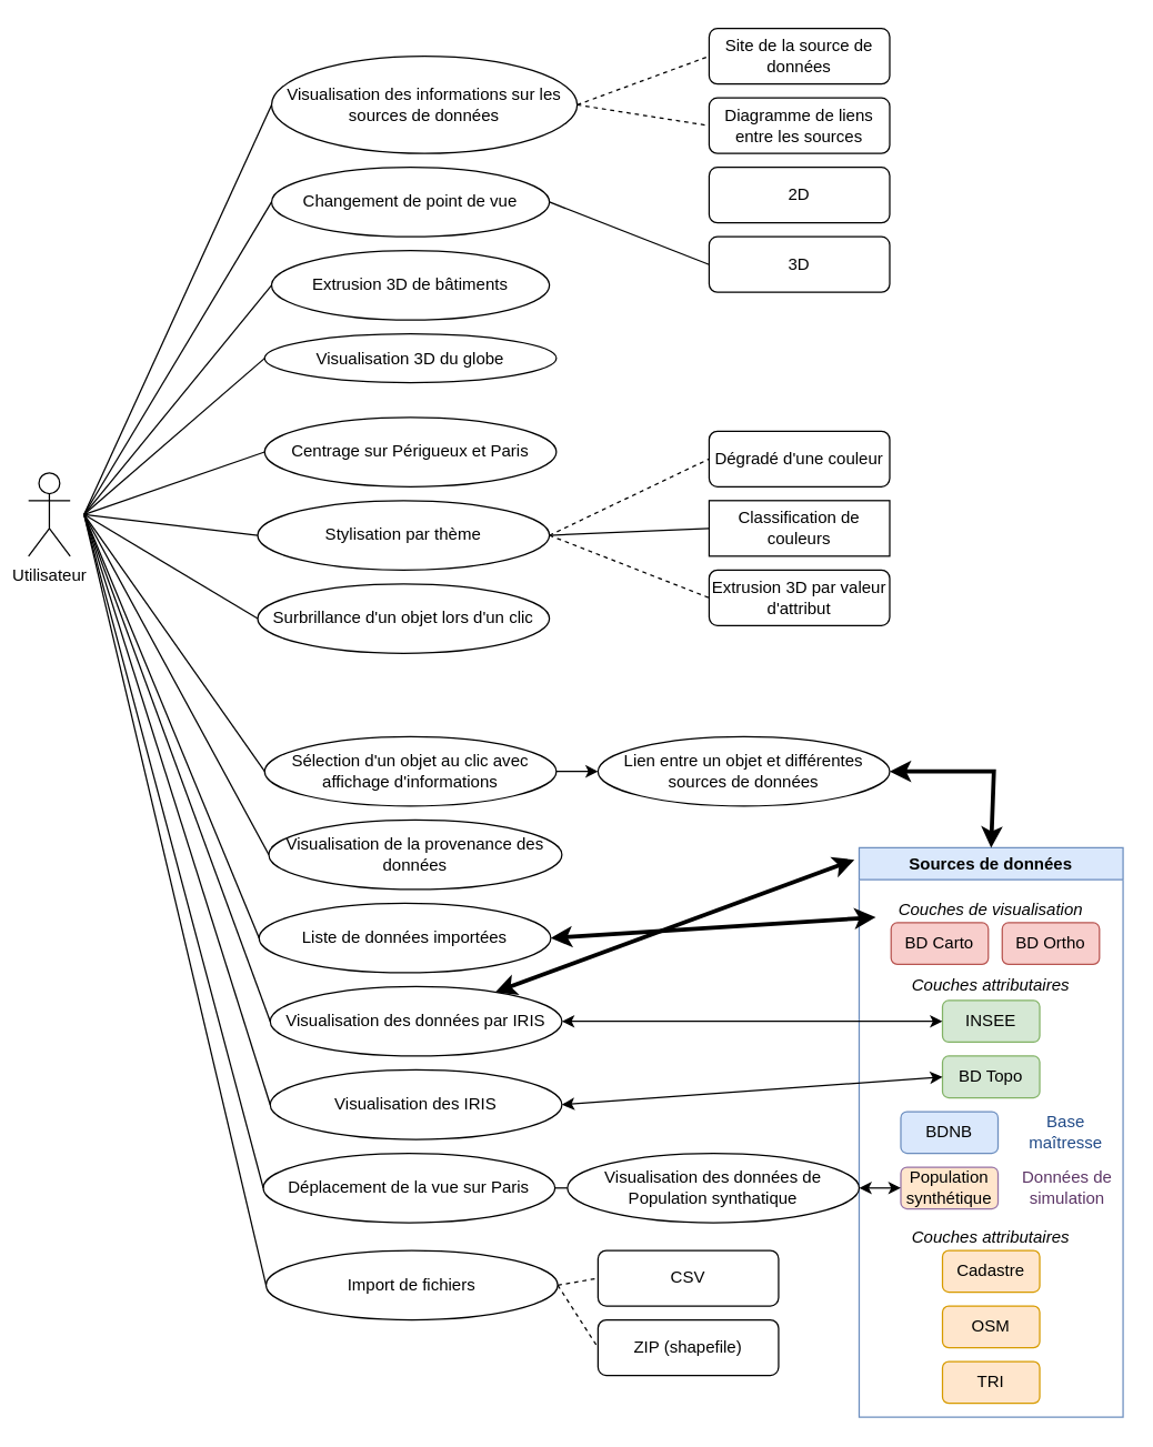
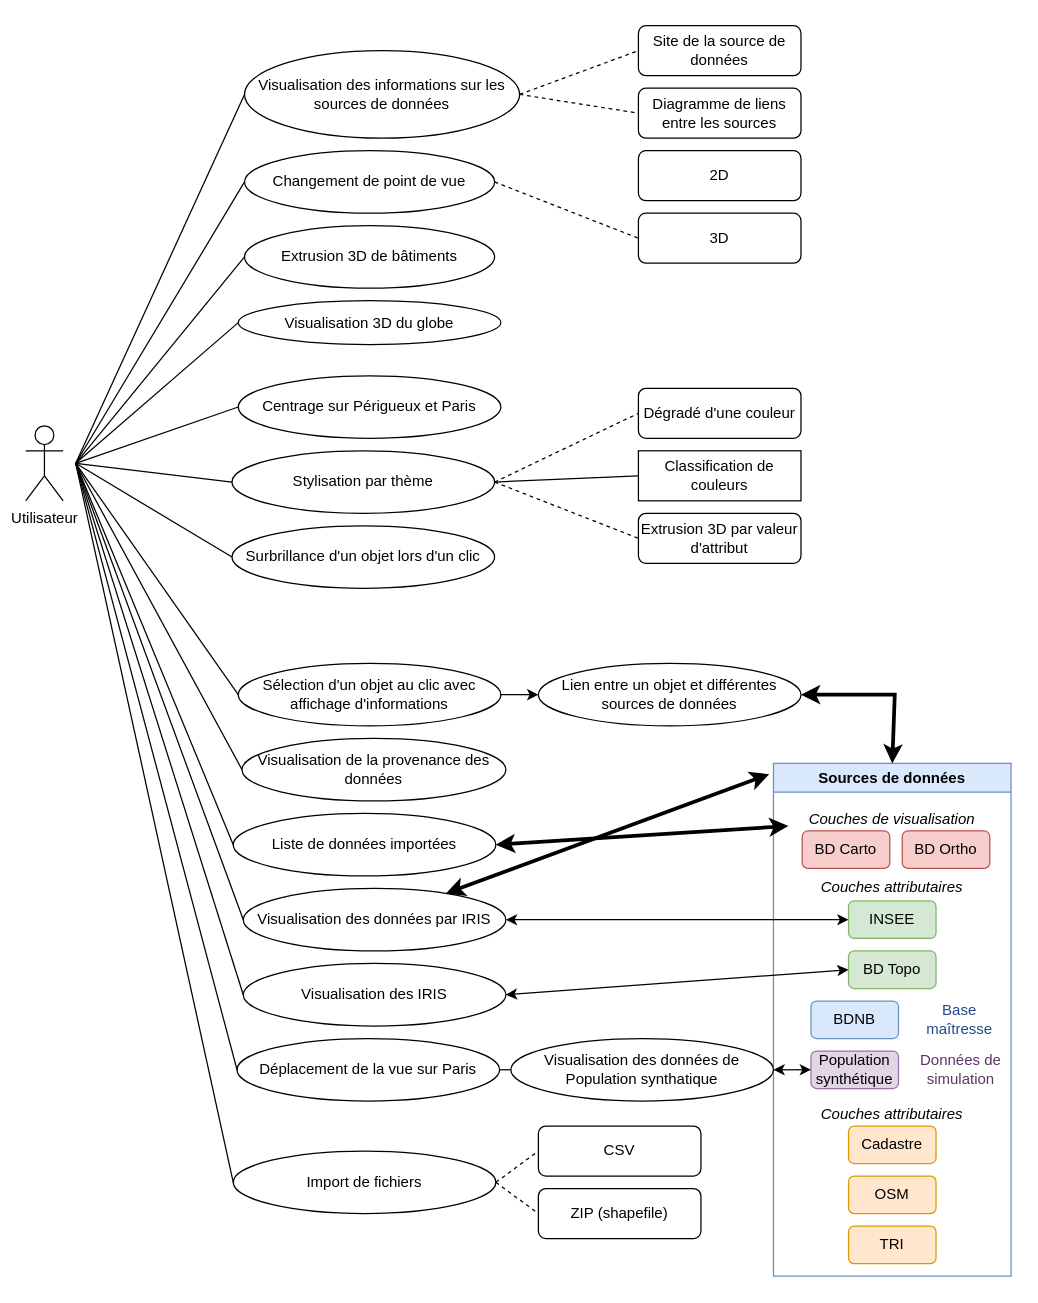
  <mxCell id="0" />
  <mxCell id="1" parent="0" />
  <mxCell id="2" value="Extrusion 3D de bâtiments" style="ellipse;whiteSpace=wrap;html=1;" parent="1" vertex="1"><mxGeometry x="195" y="180" width="200" height="50" as="geometry" /></mxCell>
  <mxCell id="3" value="Sélection d'un objet au clic avec affichage d'informations" style="ellipse;whiteSpace=wrap;html=1;" parent="1" vertex="1"><mxGeometry x="190" y="530" width="210" height="50" as="geometry" /></mxCell>
  <mxCell id="4" value="Visualisation 3D du globe" style="ellipse;whiteSpace=wrap;html=1;" parent="1" vertex="1"><mxGeometry x="190" y="240" width="210" height="35" as="geometry" /></mxCell>
  <mxCell id="5" value="Centrage sur Périgueux et Paris" style="ellipse;whiteSpace=wrap;html=1;" parent="1" vertex="1"><mxGeometry x="190" y="300" width="210" height="50" as="geometry" /></mxCell>
  <mxCell id="6" value="Liste de données importées " style="ellipse;whiteSpace=wrap;html=1;" parent="1" vertex="1"><mxGeometry x="186" y="650" width="210" height="50" as="geometry" /></mxCell>
  <mxCell id="7" value="" style="endArrow=none;html=1;rounded=0;entryX=0;entryY=0.5;entryDx=0;entryDy=0;exitX=1;exitY=0.333;exitDx=0;exitDy=0;exitPerimeter=0;" parent="1" target="2" edge="1"><mxGeometry width="50" height="50" relative="1" as="geometry"><mxPoint x="60" y="370" as="sourcePoint" /><mxPoint x="410" y="400" as="targetPoint" /></mxGeometry></mxCell>
  <mxCell id="8" value="" style="endArrow=none;html=1;rounded=0;entryX=0;entryY=0.5;entryDx=0;entryDy=0;exitX=1;exitY=0.333;exitDx=0;exitDy=0;exitPerimeter=0;" parent="1" target="3" edge="1"><mxGeometry width="50" height="50" relative="1" as="geometry"><mxPoint x="60" y="370" as="sourcePoint" /><mxPoint x="410" y="400" as="targetPoint" /></mxGeometry></mxCell>
  <mxCell id="9" value="" style="endArrow=none;html=1;rounded=0;entryX=0;entryY=0.5;entryDx=0;entryDy=0;exitX=1;exitY=0.333;exitDx=0;exitDy=0;exitPerimeter=0;" parent="1" target="4" edge="1"><mxGeometry width="50" height="50" relative="1" as="geometry"><mxPoint x="60" y="370" as="sourcePoint" /><mxPoint x="410" y="400" as="targetPoint" /></mxGeometry></mxCell>
  <mxCell id="10" value="" style="endArrow=none;html=1;rounded=0;entryX=0;entryY=0.5;entryDx=0;entryDy=0;exitX=1;exitY=0.333;exitDx=0;exitDy=0;exitPerimeter=0;" parent="1" target="5" edge="1"><mxGeometry width="50" height="50" relative="1" as="geometry"><mxPoint x="60" y="370" as="sourcePoint" /><mxPoint x="200" y="345" as="targetPoint" /></mxGeometry></mxCell>
  <mxCell id="11" value="" style="endArrow=none;html=1;rounded=0;entryX=0;entryY=0.5;entryDx=0;entryDy=0;exitX=1;exitY=0.333;exitDx=0;exitDy=0;exitPerimeter=0;" parent="1" target="6" edge="1"><mxGeometry width="50" height="50" relative="1" as="geometry"><mxPoint x="60" y="370" as="sourcePoint" /><mxPoint x="200" y="405" as="targetPoint" /></mxGeometry></mxCell>
  <mxCell id="12" value="Visualisation des données par IRIS" style="ellipse;whiteSpace=wrap;html=1;" parent="1" vertex="1"><mxGeometry x="194" y="710" width="210" height="50" as="geometry" /></mxCell>
  <mxCell id="13" value="" style="endArrow=none;html=1;rounded=0;entryX=0;entryY=0.5;entryDx=0;entryDy=0;exitX=1;exitY=0.333;exitDx=0;exitDy=0;exitPerimeter=0;" parent="1" target="12" edge="1"><mxGeometry width="50" height="50" relative="1" as="geometry"><mxPoint x="60" y="370" as="sourcePoint" /><mxPoint x="200" y="465" as="targetPoint" /></mxGeometry></mxCell>
  <mxCell id="14" value="Visualisation des IRIS" style="ellipse;whiteSpace=wrap;html=1;" parent="1" vertex="1"><mxGeometry x="194" y="770" width="210" height="50" as="geometry" /></mxCell>
  <mxCell id="15" value="Stylisation par thème " style="ellipse;whiteSpace=wrap;html=1;" parent="1" vertex="1"><mxGeometry x="185" y="360" width="210" height="50" as="geometry" /></mxCell>
  <mxCell id="16" value="Sources de données" style="swimlane;whiteSpace=wrap;html=1;fillColor=#dae8fc;strokeColor=#6c8ebf;" parent="1" vertex="1"><mxGeometry x="618" y="610" width="190" height="410" as="geometry" /></mxCell>
  <mxCell id="17" value="BDNB" style="rounded=1;whiteSpace=wrap;html=1;fillColor=#dae8fc;strokeColor=#6c8ebf;" parent="16" vertex="1"><mxGeometry x="30" y="190" width="70" height="30" as="geometry" /></mxCell>
  <mxCell id="18" value="INSEE" style="rounded=1;whiteSpace=wrap;html=1;fillColor=#d5e8d4;strokeColor=#82b366;" parent="16" vertex="1"><mxGeometry x="60" y="110" width="70" height="30" as="geometry" /></mxCell>
  <mxCell id="19" value="BD Carto" style="rounded=1;whiteSpace=wrap;html=1;fillColor=#f8cecc;strokeColor=#b85450;" parent="16" vertex="1"><mxGeometry x="23" y="54" width="70" height="30" as="geometry" /></mxCell>
  <mxCell id="20" value="BD Topo" style="rounded=1;whiteSpace=wrap;html=1;fillColor=#d5e8d4;strokeColor=#82b366;" parent="16" vertex="1"><mxGeometry x="60" y="150" width="70" height="30" as="geometry" /></mxCell>
  <mxCell id="21" value="BD Ortho" style="rounded=1;whiteSpace=wrap;html=1;fillColor=#f8cecc;strokeColor=#b85450;" parent="16" vertex="1"><mxGeometry x="103" y="54" width="70" height="30" as="geometry" /></mxCell>
  <mxCell id="22" value="Cadastre" style="rounded=1;whiteSpace=wrap;html=1;fillColor=#ffe6cc;strokeColor=#d79b00;" parent="16" vertex="1"><mxGeometry x="60" y="290" width="70" height="30" as="geometry" /></mxCell>
  <mxCell id="23" value="OSM" style="rounded=1;whiteSpace=wrap;html=1;fillColor=#ffe6cc;strokeColor=#d79b00;" parent="16" vertex="1"><mxGeometry x="60" y="330" width="70" height="30" as="geometry" /></mxCell>
  <mxCell id="24" value="TRI" style="rounded=1;whiteSpace=wrap;html=1;fillColor=#ffe6cc;strokeColor=#d79b00;" parent="16" vertex="1"><mxGeometry x="60" y="370" width="70" height="30" as="geometry" /></mxCell>
  <mxCell id="25" value="&lt;span style=&quot;background-color: rgb(255, 255, 255);&quot;&gt;Couches de visualisation&lt;/span&gt;" style="text;html=1;strokeColor=none;fillColor=none;align=center;verticalAlign=middle;whiteSpace=wrap;rounded=0;fontStyle=2" parent="16" vertex="1"><mxGeometry x="20" y="30" width="150" height="30" as="geometry" /></mxCell>
  <mxCell id="26" value="Couches attributaires" style="text;html=1;strokeColor=none;fillColor=none;align=center;verticalAlign=middle;whiteSpace=wrap;rounded=0;fontStyle=2;labelBackgroundColor=#FFFFFF;" parent="16" vertex="1"><mxGeometry x="20" y="84" width="150" height="30" as="geometry" /></mxCell>
  <mxCell id="27" value="Couches attributaires" style="text;html=1;strokeColor=none;fillColor=none;align=center;verticalAlign=middle;whiteSpace=wrap;rounded=0;fontStyle=2;labelBackgroundColor=#FFFFFF;" parent="16" vertex="1"><mxGeometry x="20" y="266" width="150" height="30" as="geometry" /></mxCell>
- <mxCell id="28" value="Population synthétique" style="rounded=1;whiteSpace=wrap;html=1;fillColor=#ffe6cc;strokeColor=#9673a6;" parent="16" vertex="1"><mxGeometry x="30" y="230" width="70" height="30" as="geometry" /></mxCell>
+ <mxCell id="28" value="Population synthétique" style="rounded=1;whiteSpace=wrap;html=1;fillColor=#e1d5e7;strokeColor=#9673a6;" parent="16" vertex="1"><mxGeometry x="30" y="230" width="70" height="30" as="geometry" /></mxCell>
  <mxCell id="29" value="Données de simulation" style="text;html=1;strokeColor=none;fillColor=none;align=center;verticalAlign=middle;whiteSpace=wrap;rounded=0;fontColor=#5c3566;labelBackgroundColor=default;" parent="16" vertex="1"><mxGeometry x="115" y="230" width="70" height="30" as="geometry" /></mxCell>
  <mxCell id="30" value="Base maîtresse" style="text;html=1;strokeColor=none;fillColor=none;align=center;verticalAlign=middle;whiteSpace=wrap;rounded=0;fontColor=#204a87;labelBackgroundColor=#FFFFFF;" parent="16" vertex="1"><mxGeometry x="114" y="190" width="70" height="30" as="geometry" /></mxCell>
  <mxCell id="31" value="" style="endArrow=classic;html=1;rounded=0;entryX=0;entryY=0.5;entryDx=0;entryDy=0;exitX=1;exitY=0.5;exitDx=0;exitDy=0;startArrow=classic;startFill=1;endFill=1;" parent="1" source="12" target="18" edge="1"><mxGeometry width="50" height="50" relative="1" as="geometry"><mxPoint x="360" y="470" as="sourcePoint" /><mxPoint x="410" y="420" as="targetPoint" /></mxGeometry></mxCell>
  <mxCell id="32" value="Dégradé d'une couleur" style="rounded=1;whiteSpace=wrap;html=1;" parent="1" vertex="1"><mxGeometry x="510" y="310" width="130" height="40" as="geometry" /></mxCell>
  <mxCell id="33" value="Classification de couleurs" style="whiteSpace=wrap;html=1;rounded=0;" parent="1" vertex="1"><mxGeometry x="510" y="360" width="130" height="40" as="geometry" /></mxCell>
  <mxCell id="34" value="" style="endArrow=none;html=1;rounded=0;entryX=0;entryY=0.5;entryDx=0;entryDy=0;exitX=1;exitY=0.5;exitDx=0;exitDy=0;dashed=1;" parent="1" source="15" target="32" edge="1"><mxGeometry width="50" height="50" relative="1" as="geometry"><mxPoint x="360" y="440" as="sourcePoint" /><mxPoint x="410" y="390" as="targetPoint" /></mxGeometry></mxCell>
  <mxCell id="35" value="" style="endArrow=none;html=1;rounded=0;entryX=0;entryY=0.5;entryDx=0;entryDy=0;exitX=1;exitY=0.5;exitDx=0;exitDy=0;dashed=0;" parent="1" source="15" target="33" edge="1"><mxGeometry width="50" height="50" relative="1" as="geometry"><mxPoint x="360" y="440" as="sourcePoint" /><mxPoint x="410" y="390" as="targetPoint" /></mxGeometry></mxCell>
  <mxCell id="36" value="Extrusion 3D par valeur d'attribut " style="rounded=1;whiteSpace=wrap;html=1;" parent="1" vertex="1"><mxGeometry x="510" y="410" width="130" height="40" as="geometry" /></mxCell>
  <mxCell id="37" value="" style="endArrow=none;html=1;rounded=0;entryX=0;entryY=0.5;entryDx=0;entryDy=0;exitX=1;exitY=0.5;exitDx=0;exitDy=0;dashed=1;" parent="1" source="15" target="36" edge="1"><mxGeometry width="50" height="50" relative="1" as="geometry"><mxPoint x="360" y="440" as="sourcePoint" /><mxPoint x="410" y="390" as="targetPoint" /></mxGeometry></mxCell>
  <mxCell id="38" value="" style="endArrow=none;html=1;rounded=0;entryX=0;entryY=0.5;entryDx=0;entryDy=0;exitX=1;exitY=0.333;exitDx=0;exitDy=0;exitPerimeter=0;" parent="1" target="15" edge="1"><mxGeometry width="50" height="50" relative="1" as="geometry"><mxPoint x="60" y="370" as="sourcePoint" /><mxPoint x="410" y="460" as="targetPoint" /></mxGeometry></mxCell>
  <mxCell id="39" value="Surbrillance d'un objet lors d'un clic" style="ellipse;whiteSpace=wrap;html=1;" parent="1" vertex="1"><mxGeometry x="185" y="420" width="210" height="50" as="geometry" /></mxCell>
  <mxCell id="40" value="" style="endArrow=none;html=1;rounded=0;entryX=0;entryY=0.5;entryDx=0;entryDy=0;exitX=1;exitY=0.333;exitDx=0;exitDy=0;exitPerimeter=0;" parent="1" target="14" edge="1"><mxGeometry width="50" height="50" relative="1" as="geometry"><mxPoint x="60" y="370" as="sourcePoint" /><mxPoint x="410" y="460" as="targetPoint" /></mxGeometry></mxCell>
  <mxCell id="41" value="" style="endArrow=none;html=1;rounded=0;entryX=0;entryY=0.5;entryDx=0;entryDy=0;exitX=1;exitY=0.333;exitDx=0;exitDy=0;exitPerimeter=0;" parent="1" target="39" edge="1"><mxGeometry width="50" height="50" relative="1" as="geometry"><mxPoint x="60" y="370" as="sourcePoint" /><mxPoint x="410" y="460" as="targetPoint" /></mxGeometry></mxCell>
  <mxCell id="42" value="Lien entre un objet et différentes sources de données " style="ellipse;whiteSpace=wrap;html=1;" parent="1" vertex="1"><mxGeometry x="430" y="530" width="210" height="50" as="geometry" /></mxCell>
  <mxCell id="43" value="" style="endArrow=classic;startArrow=classic;html=1;rounded=0;exitX=1;exitY=0.5;exitDx=0;exitDy=0;strokeWidth=3;" parent="1" source="6" edge="1"><mxGeometry width="50" height="50" relative="1" as="geometry"><mxPoint x="410" y="595" as="sourcePoint" /><mxPoint x="630" y="660" as="targetPoint" /></mxGeometry></mxCell>
  <mxCell id="44" value="&lt;span style=&quot;background-color: rgb(255, 255, 255);&quot;&gt;Utilisateur&lt;/span&gt;" style="shape=umlActor;verticalLabelPosition=bottom;verticalAlign=top;html=1;outlineConnect=0;" parent="1" vertex="1"><mxGeometry x="20" y="340" width="30" height="60" as="geometry" /></mxCell>
  <mxCell id="45" value="" style="endArrow=classic;html=1;rounded=0;entryX=0;entryY=0.5;entryDx=0;entryDy=0;exitX=1;exitY=0.5;exitDx=0;exitDy=0;endFill=1;" parent="1" source="3" target="42" edge="1"><mxGeometry width="50" height="50" relative="1" as="geometry"><mxPoint x="400" y="515" as="sourcePoint" /><mxPoint x="390" y="480" as="targetPoint" /></mxGeometry></mxCell>
  <mxCell id="46" value="Changement de point de vue" style="ellipse;whiteSpace=wrap;html=1;" parent="1" vertex="1"><mxGeometry x="195" y="120" width="200" height="50" as="geometry" /></mxCell>
  <mxCell id="47" value="2D" style="rounded=1;whiteSpace=wrap;html=1;" parent="1" vertex="1"><mxGeometry x="510" y="120" width="130" height="40" as="geometry" /></mxCell>
  <mxCell id="48" value="3D" style="rounded=1;whiteSpace=wrap;html=1;" parent="1" vertex="1"><mxGeometry x="510" y="170" width="130" height="40" as="geometry" /></mxCell>
- <mxCell id="49" value="" style="endArrow=none;dashed=0;html=1;rounded=0;entryX=0;entryY=0.5;entryDx=0;entryDy=0;exitX=1;exitY=0.5;exitDx=0;exitDy=0;" parent="1" source="46" target="48" edge="1"><mxGeometry width="50" height="50" relative="1" as="geometry"><mxPoint x="260" y="450" as="sourcePoint" /><mxPoint x="310" y="400" as="targetPoint" /></mxGeometry></mxCell>
+ <mxCell id="49" value="" style="endArrow=none;dashed=1;html=1;rounded=0;entryX=0;entryY=0.5;entryDx=0;entryDy=0;exitX=1;exitY=0.5;exitDx=0;exitDy=0;" parent="1" source="46" target="48" edge="1"><mxGeometry width="50" height="50" relative="1" as="geometry"><mxPoint x="260" y="450" as="sourcePoint" /><mxPoint x="310" y="400" as="targetPoint" /></mxGeometry></mxCell>
  <mxCell id="50" value="" style="endArrow=none;html=1;rounded=0;entryX=0;entryY=0.5;entryDx=0;entryDy=0;" parent="1" target="46" edge="1"><mxGeometry width="50" height="50" relative="1" as="geometry"><mxPoint x="60" y="370" as="sourcePoint" /><mxPoint x="430" y="370" as="targetPoint" /></mxGeometry></mxCell>
  <mxCell id="51" value="Déplacement de la vue sur Paris" style="ellipse;whiteSpace=wrap;html=1;" parent="1" vertex="1"><mxGeometry x="189" y="830" width="210" height="50" as="geometry" /></mxCell>
  <mxCell id="52" value="Visualisation des données de Population synthatique" style="ellipse;whiteSpace=wrap;html=1;" parent="1" vertex="1"><mxGeometry x="408" y="830" width="210" height="50" as="geometry" /></mxCell>
  <mxCell id="53" value="" style="endArrow=none;html=1;rounded=0;entryX=0;entryY=0.5;entryDx=0;entryDy=0;" parent="1" target="51" edge="1"><mxGeometry width="50" height="50" relative="1" as="geometry"><mxPoint x="60" y="370" as="sourcePoint" /><mxPoint x="195" y="770" as="targetPoint" /></mxGeometry></mxCell>
  <mxCell id="54" value="" style="endArrow=none;html=1;rounded=0;entryX=0;entryY=0.5;entryDx=0;entryDy=0;exitX=1;exitY=0.5;exitDx=0;exitDy=0;" parent="1" source="51" target="52" edge="1"><mxGeometry width="50" height="50" relative="1" as="geometry"><mxPoint x="360" y="600" as="sourcePoint" /><mxPoint x="410" y="550" as="targetPoint" /></mxGeometry></mxCell>
  <mxCell id="55" value="" style="endArrow=classic;startArrow=classic;html=1;rounded=0;entryX=0;entryY=0.5;entryDx=0;entryDy=0;exitX=1;exitY=0.5;exitDx=0;exitDy=0;" parent="1" source="52" target="28" edge="1"><mxGeometry width="50" height="50" relative="1" as="geometry"><mxPoint x="360" y="600" as="sourcePoint" /><mxPoint x="410" y="550" as="targetPoint" /></mxGeometry></mxCell>
- <mxCell id="56" value="Import de fichiers" style="ellipse;whiteSpace=wrap;html=1;" parent="1" vertex="1"><mxGeometry x="191" y="900" width="210" height="50" as="geometry" /></mxCell>
+ <mxCell id="56" value="Import de fichiers" style="ellipse;whiteSpace=wrap;html=1;" parent="1" vertex="1"><mxGeometry x="186" y="920" width="210" height="50" as="geometry" /></mxCell>
  <mxCell id="57" value="" style="endArrow=none;html=1;rounded=0;entryX=0;entryY=0.5;entryDx=0;entryDy=0;" parent="1" target="56" edge="1"><mxGeometry width="50" height="50" relative="1" as="geometry"><mxPoint x="60" y="370" as="sourcePoint" /><mxPoint x="410" y="610" as="targetPoint" /></mxGeometry></mxCell>
  <mxCell id="58" value="Visualisation de la provenance des données" style="ellipse;whiteSpace=wrap;html=1;" parent="1" vertex="1"><mxGeometry x="193" y="590" width="211" height="50" as="geometry" /></mxCell>
  <mxCell id="59" value="" style="endArrow=none;html=1;rounded=0;entryX=0;entryY=0.5;entryDx=0;entryDy=0;" parent="1" target="58" edge="1"><mxGeometry width="50" height="50" relative="1" as="geometry"><mxPoint x="60" y="370" as="sourcePoint" /><mxPoint x="410" y="490" as="targetPoint" /></mxGeometry></mxCell>
  <mxCell id="60" value="Visualisation des informations sur les sources de données" style="ellipse;whiteSpace=wrap;html=1;" parent="1" vertex="1"><mxGeometry x="195" y="40" width="220" height="70" as="geometry" /></mxCell>
  <mxCell id="61" value="" style="endArrow=none;html=1;rounded=0;entryX=0;entryY=0.5;entryDx=0;entryDy=0;" parent="1" target="60" edge="1"><mxGeometry width="50" height="50" relative="1" as="geometry"><mxPoint x="60" y="370" as="sourcePoint" /><mxPoint x="410" y="370" as="targetPoint" /></mxGeometry></mxCell>
  <mxCell id="62" value="" style="endArrow=classic;startArrow=classic;html=1;rounded=0;entryX=1;entryY=0.5;entryDx=0;entryDy=0;exitX=0.5;exitY=0;exitDx=0;exitDy=0;strokeWidth=3;" parent="1" source="16" target="42" edge="1"><mxGeometry width="50" height="50" relative="1" as="geometry"><mxPoint x="360" y="660" as="sourcePoint" /><mxPoint x="410" y="610" as="targetPoint" /><Array as="points"><mxPoint x="715" y="555" /></Array></mxGeometry></mxCell>
  <mxCell id="63" value="" style="endArrow=classic;startArrow=classic;html=1;rounded=0;exitX=-0.018;exitY=0.021;exitDx=0;exitDy=0;exitPerimeter=0;strokeWidth=3;" parent="1" source="16" target="12" edge="1"><mxGeometry width="50" height="50" relative="1" as="geometry"><mxPoint x="360" y="660" as="sourcePoint" /><mxPoint x="400" y="610" as="targetPoint" /></mxGeometry></mxCell>
  <mxCell id="64" value="" style="endArrow=classic;startArrow=classic;html=1;rounded=0;entryX=0;entryY=0.5;entryDx=0;entryDy=0;exitX=1;exitY=0.5;exitDx=0;exitDy=0;" parent="1" source="14" target="20" edge="1"><mxGeometry width="50" height="50" relative="1" as="geometry"><mxPoint x="500" y="770" as="sourcePoint" /><mxPoint x="550" y="720" as="targetPoint" /></mxGeometry></mxCell>
  <mxCell id="65" value="CSV" style="rounded=1;whiteSpace=wrap;html=1;" parent="1" vertex="1"><mxGeometry x="430" y="900" width="130" height="40" as="geometry" /></mxCell>
  <mxCell id="66" value="ZIP (shapefile)" style="rounded=1;whiteSpace=wrap;html=1;" parent="1" vertex="1"><mxGeometry x="430" y="950" width="130" height="40" as="geometry" /></mxCell>
  <mxCell id="67" value="" style="endArrow=none;dashed=1;html=1;rounded=0;entryX=0;entryY=0.5;entryDx=0;entryDy=0;exitX=1;exitY=0.5;exitDx=0;exitDy=0;" parent="1" source="56" target="65" edge="1"><mxGeometry width="50" height="50" relative="1" as="geometry"><mxPoint x="380" y="710" as="sourcePoint" /><mxPoint x="430" y="660" as="targetPoint" /></mxGeometry></mxCell>
  <mxCell id="68" value="" style="endArrow=none;dashed=1;html=1;rounded=0;entryX=0;entryY=0.5;entryDx=0;entryDy=0;exitX=1;exitY=0.5;exitDx=0;exitDy=0;" parent="1" source="56" target="66" edge="1"><mxGeometry width="50" height="50" relative="1" as="geometry"><mxPoint x="380" y="710" as="sourcePoint" /><mxPoint x="430" y="660" as="targetPoint" /></mxGeometry></mxCell>
  <mxCell id="69" value="Site de la source de données" style="rounded=1;whiteSpace=wrap;html=1;" parent="1" vertex="1"><mxGeometry x="510" y="20" width="130" height="40" as="geometry" /></mxCell>
  <mxCell id="70" value="Diagramme de liens entre les sources" style="rounded=1;whiteSpace=wrap;html=1;" parent="1" vertex="1"><mxGeometry x="510" y="70" width="130" height="40" as="geometry" /></mxCell>
  <mxCell id="71" value="" style="endArrow=none;dashed=1;html=1;rounded=0;entryX=0;entryY=0.5;entryDx=0;entryDy=0;exitX=1;exitY=0.5;exitDx=0;exitDy=0;" parent="1" source="60" target="69" edge="1"><mxGeometry width="50" height="50" relative="1" as="geometry"><mxPoint x="400" y="45" as="sourcePoint" /><mxPoint x="315" y="300" as="targetPoint" /></mxGeometry></mxCell>
  <mxCell id="72" value="" style="endArrow=none;dashed=1;html=1;rounded=0;entryX=0;entryY=0.5;entryDx=0;entryDy=0;exitX=1;exitY=0.5;exitDx=0;exitDy=0;" parent="1" source="60" target="70" edge="1"><mxGeometry width="50" height="50" relative="1" as="geometry"><mxPoint x="400" y="45" as="sourcePoint" /><mxPoint x="315" y="300" as="targetPoint" /></mxGeometry></mxCell>
